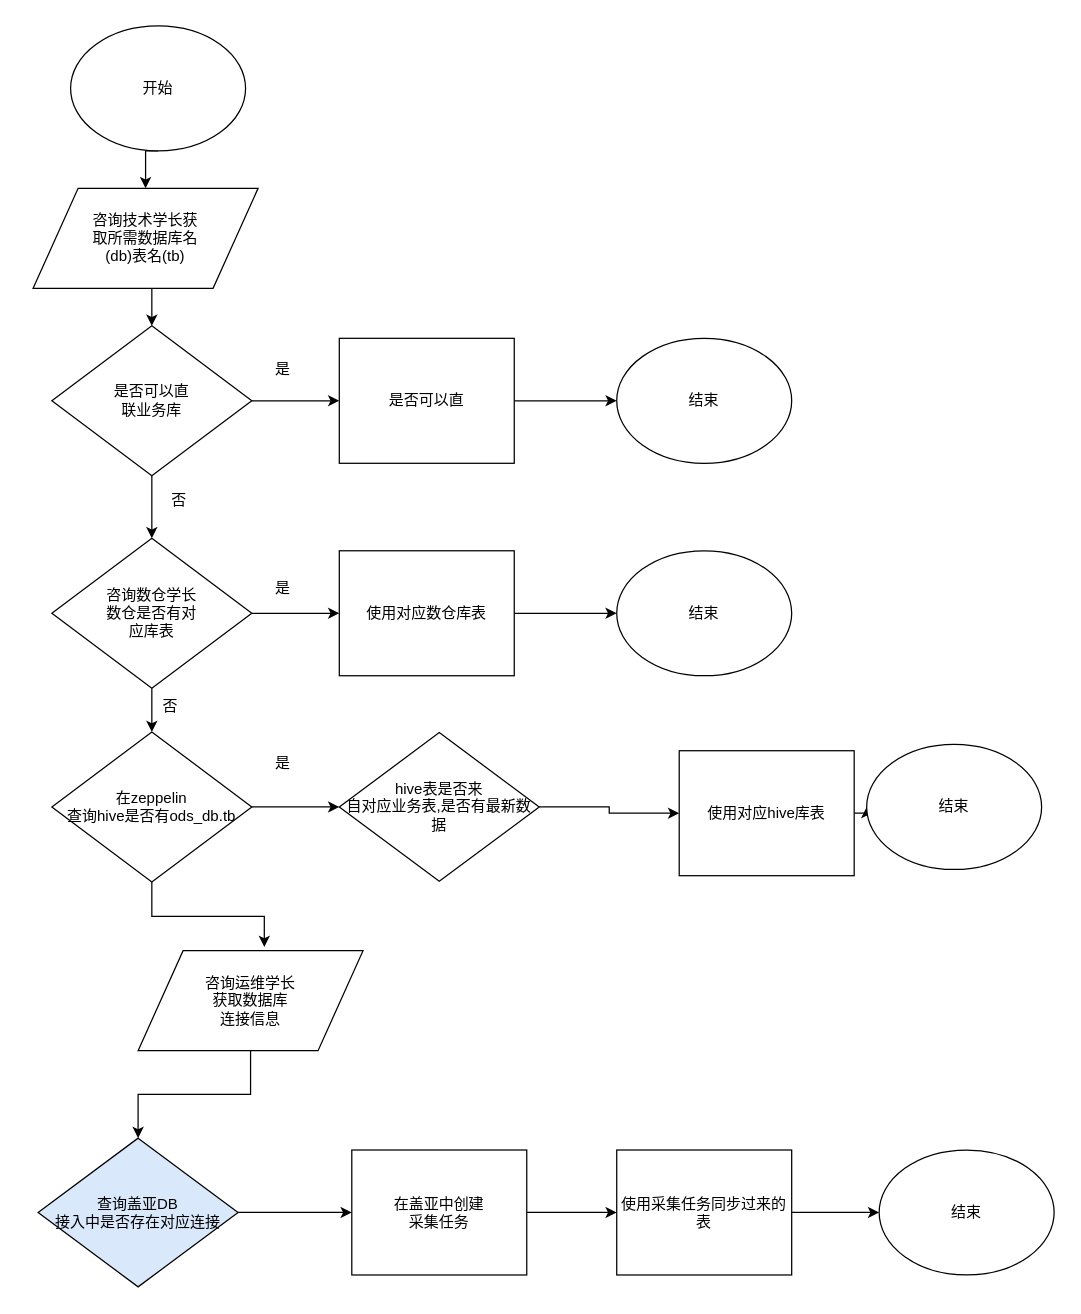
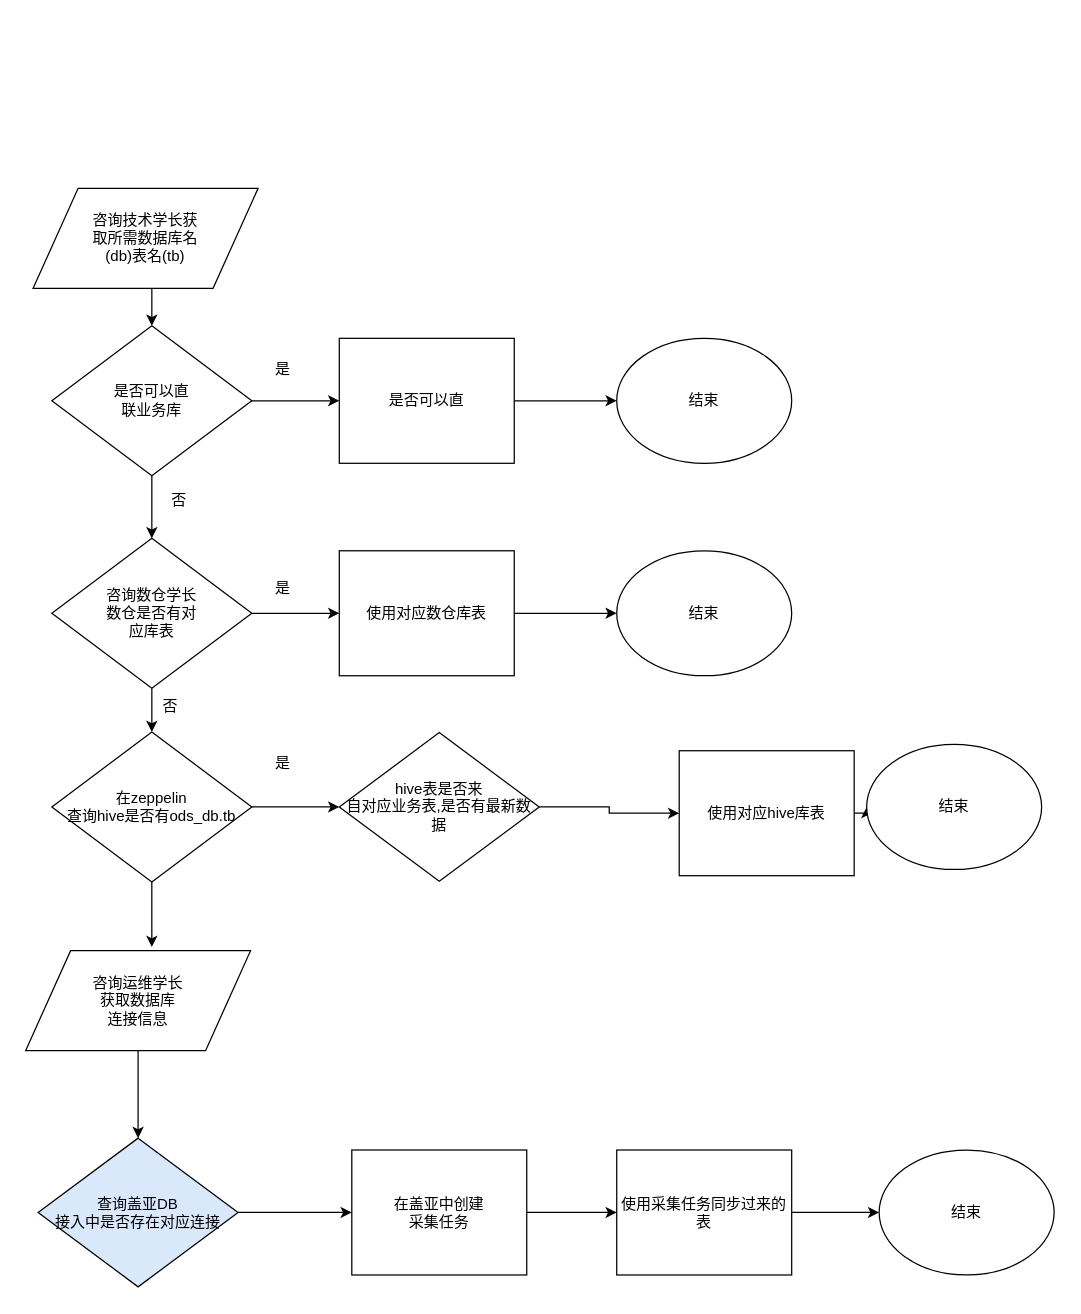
  <mxCell id="0" />
  <mxCell id="1" parent="0" />
- <mxCell id="2" style="edgeStyle=orthogonalEdgeStyle;rounded=0;orthogonalLoop=1;jettySize=auto;html=1;exitX=0.5;exitY=1;exitDx=0;exitDy=0;entryX=0.5;entryY=0;entryDx=0;entryDy=0;" edge="1" parent="1" source="3" target="24"><mxGeometry relative="1" as="geometry" /></mxCell>
- <mxCell id="3" value="开始" style="ellipse;whiteSpace=wrap;html=1;" vertex="1" parent="1"><mxGeometry x="56" y="20" width="140" height="100" as="geometry" /></mxCell>
  <mxCell id="4" style="edgeStyle=orthogonalEdgeStyle;rounded=0;orthogonalLoop=1;jettySize=auto;html=1;entryX=0;entryY=0.5;entryDx=0;entryDy=0;" edge="1" parent="1" source="5" target="16"><mxGeometry relative="1" as="geometry" /></mxCell>
  <mxCell id="5" value="是否可以直" style="rounded=0;whiteSpace=wrap;html=1;" vertex="1" parent="1"><mxGeometry x="271" y="270" width="140" height="100" as="geometry" /></mxCell>
  <mxCell id="6" style="edgeStyle=orthogonalEdgeStyle;rounded=0;orthogonalLoop=1;jettySize=auto;html=1;entryX=0;entryY=0.5;entryDx=0;entryDy=0;" edge="1" parent="1" source="8" target="5"><mxGeometry relative="1" as="geometry" /></mxCell>
  <mxCell id="7" style="edgeStyle=orthogonalEdgeStyle;rounded=0;orthogonalLoop=1;jettySize=auto;html=1;" edge="1" parent="1" source="8" target="15"><mxGeometry relative="1" as="geometry" /></mxCell>
  <mxCell id="8" value="是否可以直&lt;br&gt;联业务库" style="rhombus;whiteSpace=wrap;html=1;" vertex="1" parent="1"><mxGeometry x="41" y="260" width="160" height="120" as="geometry" /></mxCell>
  <mxCell id="9" value="是" style="text;html=1;strokeColor=none;fillColor=none;align=center;verticalAlign=middle;whiteSpace=wrap;rounded=0;" vertex="1" parent="1"><mxGeometry x="206" y="285" width="40" height="20" as="geometry" /></mxCell>
  <mxCell id="10" style="edgeStyle=orthogonalEdgeStyle;rounded=0;orthogonalLoop=1;jettySize=auto;html=1;entryX=0;entryY=0.5;entryDx=0;entryDy=0;" edge="1" parent="1" source="11" target="17"><mxGeometry relative="1" as="geometry" /></mxCell>
  <mxCell id="11" value="使用对应数仓库表" style="rounded=0;whiteSpace=wrap;html=1;" vertex="1" parent="1"><mxGeometry x="271" y="440" width="140" height="100" as="geometry" /></mxCell>
  <mxCell id="12" value="否" style="text;html=1;strokeColor=none;fillColor=none;align=center;verticalAlign=middle;whiteSpace=wrap;rounded=0;" vertex="1" parent="1"><mxGeometry x="123" y="390" width="40" height="20" as="geometry" /></mxCell>
  <mxCell id="13" style="edgeStyle=orthogonalEdgeStyle;rounded=0;orthogonalLoop=1;jettySize=auto;html=1;entryX=0;entryY=0.5;entryDx=0;entryDy=0;" edge="1" parent="1" source="15" target="11"><mxGeometry relative="1" as="geometry" /></mxCell>
  <mxCell id="14" style="edgeStyle=orthogonalEdgeStyle;rounded=0;orthogonalLoop=1;jettySize=auto;html=1;entryX=0.5;entryY=0;entryDx=0;entryDy=0;" edge="1" parent="1" source="15" target="21"><mxGeometry relative="1" as="geometry" /></mxCell>
  <mxCell id="15" value="咨询数仓学长&lt;br&gt;数仓是否有对&lt;br&gt;应库表" style="rhombus;whiteSpace=wrap;html=1;" vertex="1" parent="1"><mxGeometry x="41" y="430" width="160" height="120" as="geometry" /></mxCell>
  <mxCell id="16" value="结束" style="ellipse;whiteSpace=wrap;html=1;" vertex="1" parent="1"><mxGeometry x="493" y="270" width="140" height="100" as="geometry" /></mxCell>
  <mxCell id="17" value="结束" style="ellipse;whiteSpace=wrap;html=1;" vertex="1" parent="1"><mxGeometry x="493" y="440" width="140" height="100" as="geometry" /></mxCell>
  <mxCell id="18" value="是" style="text;html=1;strokeColor=none;fillColor=none;align=center;verticalAlign=middle;whiteSpace=wrap;rounded=0;" vertex="1" parent="1"><mxGeometry x="206" y="460" width="40" height="20" as="geometry" /></mxCell>
  <mxCell id="19" style="edgeStyle=orthogonalEdgeStyle;rounded=0;orthogonalLoop=1;jettySize=auto;html=1;exitX=1;exitY=0.5;exitDx=0;exitDy=0;entryX=0;entryY=0.5;entryDx=0;entryDy=0;" edge="1" parent="1" source="21" target="27"><mxGeometry relative="1" as="geometry" /></mxCell>
  <mxCell id="20" style="edgeStyle=orthogonalEdgeStyle;rounded=0;orthogonalLoop=1;jettySize=auto;html=1;exitX=0.5;exitY=1;exitDx=0;exitDy=0;entryX=0.561;entryY=-0.037;entryDx=0;entryDy=0;entryPerimeter=0;" edge="1" parent="1" source="21" target="32"><mxGeometry relative="1" as="geometry" /></mxCell>
  <mxCell id="21" value="在zeppelin&lt;br&gt;查询hive是否有ods_db.tb" style="rhombus;whiteSpace=wrap;html=1;" vertex="1" parent="1"><mxGeometry x="41" y="585" width="160" height="120" as="geometry" /></mxCell>
  <mxCell id="22" value="是" style="text;html=1;strokeColor=none;fillColor=none;align=center;verticalAlign=middle;whiteSpace=wrap;rounded=0;" vertex="1" parent="1"><mxGeometry x="206" y="600" width="40" height="20" as="geometry" /></mxCell>
  <mxCell id="23" style="edgeStyle=orthogonalEdgeStyle;rounded=0;orthogonalLoop=1;jettySize=auto;html=1;exitX=0.5;exitY=1;exitDx=0;exitDy=0;entryX=0.5;entryY=0;entryDx=0;entryDy=0;" edge="1" parent="1" source="24" target="8"><mxGeometry relative="1" as="geometry" /></mxCell>
  <mxCell id="24" value="&lt;span&gt;咨询技术学长获&lt;br&gt;取所需数据库名&lt;br&gt;(db)表名(tb)&lt;/span&gt;" style="shape=parallelogram;perimeter=parallelogramPerimeter;whiteSpace=wrap;html=1;" vertex="1" parent="1"><mxGeometry x="26" y="150" width="180" height="80" as="geometry" /></mxCell>
  <mxCell id="25" value="否" style="text;html=1;strokeColor=none;fillColor=none;align=center;verticalAlign=middle;whiteSpace=wrap;rounded=0;" vertex="1" parent="1"><mxGeometry x="116" y="555" width="40" height="20" as="geometry" /></mxCell>
  <mxCell id="26" style="edgeStyle=orthogonalEdgeStyle;rounded=0;orthogonalLoop=1;jettySize=auto;html=1;exitX=1;exitY=0.5;exitDx=0;exitDy=0;entryX=0;entryY=0.5;entryDx=0;entryDy=0;" edge="1" parent="1" source="27" target="29"><mxGeometry relative="1" as="geometry" /></mxCell>
  <mxCell id="27" value="hive表是否来&lt;br&gt;自对应业务表,是否有最新数据" style="rhombus;whiteSpace=wrap;html=1;" vertex="1" parent="1"><mxGeometry x="271" y="585.5" width="160" height="119" as="geometry" /></mxCell>
  <mxCell id="28" style="edgeStyle=orthogonalEdgeStyle;rounded=0;orthogonalLoop=1;jettySize=auto;html=1;exitX=1;exitY=0.5;exitDx=0;exitDy=0;entryX=0;entryY=0.5;entryDx=0;entryDy=0;" edge="1" parent="1" source="29" target="30"><mxGeometry relative="1" as="geometry" /></mxCell>
  <mxCell id="29" value="使用对应hive库表" style="rounded=0;whiteSpace=wrap;html=1;" vertex="1" parent="1"><mxGeometry x="543" y="600" width="140" height="100" as="geometry" /></mxCell>
  <mxCell id="30" value="结束" style="ellipse;whiteSpace=wrap;html=1;" vertex="1" parent="1"><mxGeometry x="693" y="595" width="140" height="100" as="geometry" /></mxCell>
  <mxCell id="31" style="edgeStyle=orthogonalEdgeStyle;rounded=0;orthogonalLoop=1;jettySize=auto;html=1;entryX=0.5;entryY=0;entryDx=0;entryDy=0;" edge="1" parent="1" source="32" target="34"><mxGeometry relative="1" as="geometry" /></mxCell>
- <mxCell id="32" value="&lt;span&gt;咨询运维学长&lt;br&gt;获取数据库&lt;br&gt;连接信息&lt;/span&gt;" style="shape=parallelogram;perimeter=parallelogramPerimeter;whiteSpace=wrap;html=1;" vertex="1" parent="1"><mxGeometry x="110" y="760" width="180" height="80" as="geometry" /></mxCell>
+ <mxCell id="32" value="&lt;span&gt;咨询运维学长&lt;br&gt;获取数据库&lt;br&gt;连接信息&lt;/span&gt;" style="shape=parallelogram;perimeter=parallelogramPerimeter;whiteSpace=wrap;html=1;" vertex="1" parent="1"><mxGeometry x="20" y="760" width="180" height="80" as="geometry" /></mxCell>
  <mxCell id="33" style="edgeStyle=orthogonalEdgeStyle;rounded=0;orthogonalLoop=1;jettySize=auto;html=1;exitX=1;exitY=0.5;exitDx=0;exitDy=0;entryX=0;entryY=0.5;entryDx=0;entryDy=0;" edge="1" parent="1" source="34" target="36"><mxGeometry relative="1" as="geometry" /></mxCell>
  <mxCell id="34" value="查询盖亚DB&lt;br&gt;接入中是否存在对应连接" style="rhombus;whiteSpace=wrap;html=1;fillColor=#dae8fc;" vertex="1" parent="1"><mxGeometry x="30" y="910" width="160" height="119" as="geometry" /></mxCell>
  <mxCell id="35" style="edgeStyle=orthogonalEdgeStyle;rounded=0;orthogonalLoop=1;jettySize=auto;html=1;entryX=0;entryY=0.5;entryDx=0;entryDy=0;" edge="1" parent="1" source="36" target="38"><mxGeometry relative="1" as="geometry" /></mxCell>
  <mxCell id="36" value="在盖亚中创建&lt;br&gt;采集任务" style="rounded=0;whiteSpace=wrap;html=1;" vertex="1" parent="1"><mxGeometry x="281" y="919.5" width="140" height="100" as="geometry" /></mxCell>
  <mxCell id="37" style="edgeStyle=orthogonalEdgeStyle;rounded=0;orthogonalLoop=1;jettySize=auto;html=1;exitX=1;exitY=0.5;exitDx=0;exitDy=0;entryX=0;entryY=0.5;entryDx=0;entryDy=0;" edge="1" parent="1" source="38" target="39"><mxGeometry relative="1" as="geometry" /></mxCell>
  <mxCell id="38" value="使用采集任务同步过来的表" style="rounded=0;whiteSpace=wrap;html=1;" vertex="1" parent="1"><mxGeometry x="493" y="919.5" width="140" height="100" as="geometry" /></mxCell>
  <mxCell id="39" value="结束" style="ellipse;whiteSpace=wrap;html=1;" vertex="1" parent="1"><mxGeometry x="703" y="919.5" width="140" height="100" as="geometry" /></mxCell>
